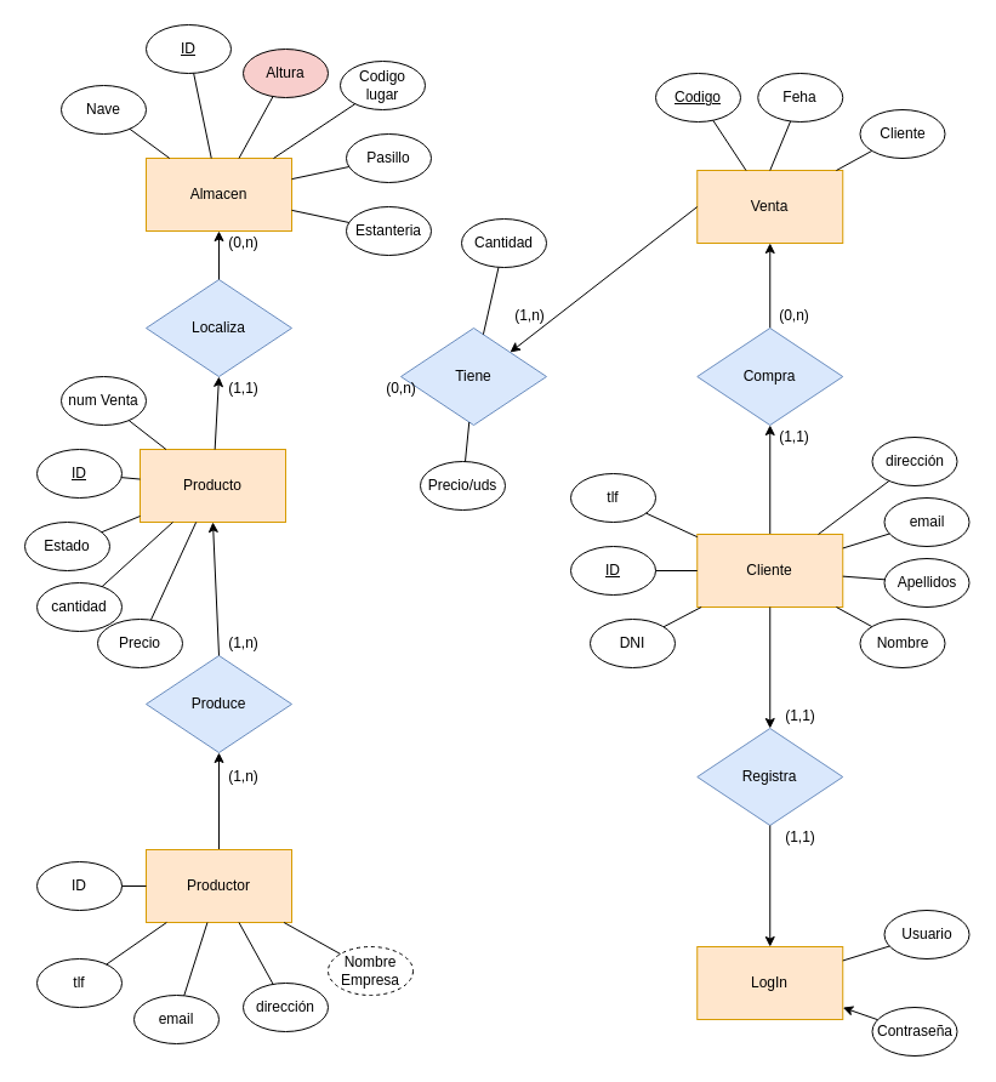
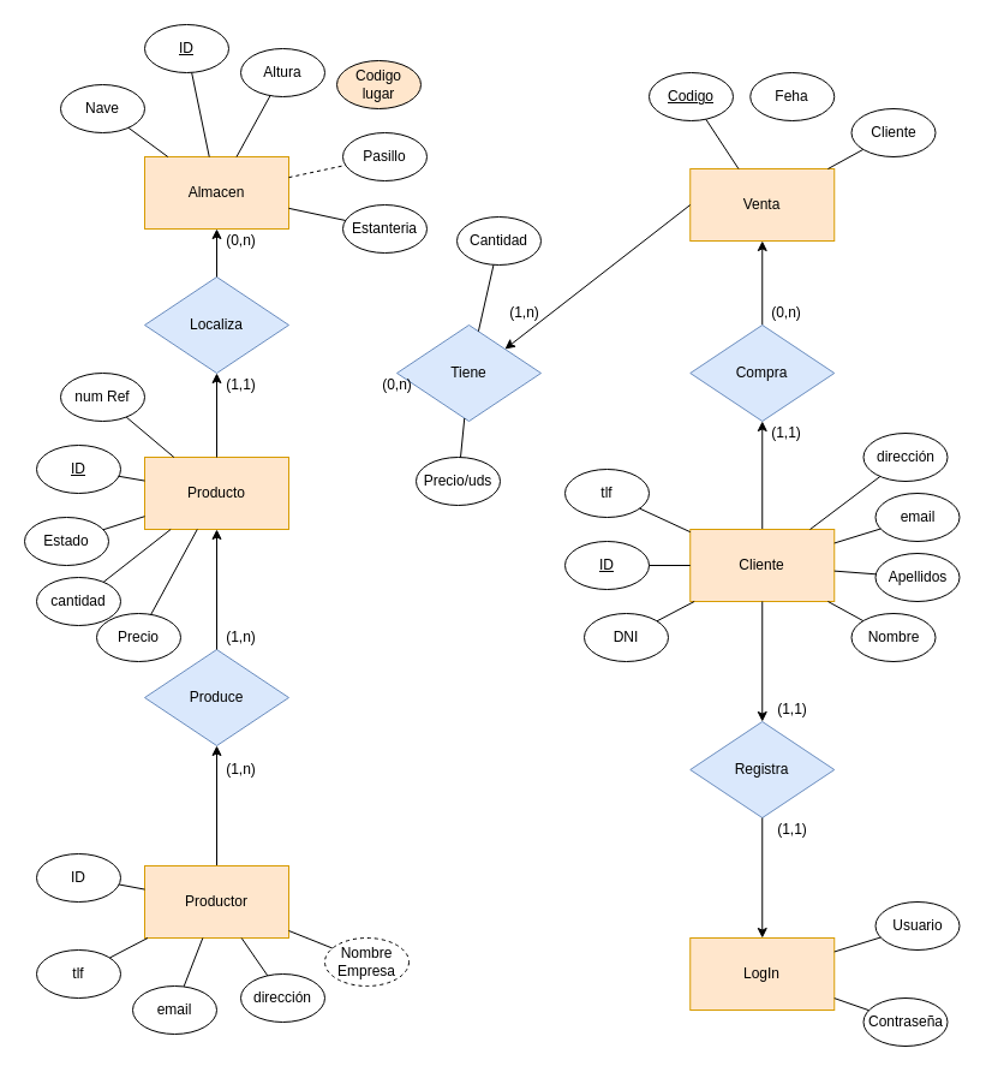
  <mxCell id="0" />
  <mxCell id="1" parent="0" />
- <mxCell id="2" value="Producto" style="rounded=0;whiteSpace=wrap;html=1;fillColor=#ffe6cc;strokeColor=#d79b00;" parent="1" vertex="1"><mxGeometry x="115" y="370" width="120" height="60" as="geometry" /></mxCell>
+ <mxCell id="2" value="Producto" style="rounded=0;whiteSpace=wrap;html=1;fillColor=#ffe6cc;strokeColor=#d79b00;" parent="1" vertex="1"><mxGeometry x="120" y="380" width="120" height="60" as="geometry" /></mxCell>
  <mxCell id="3" value="&lt;u&gt;ID&lt;/u&gt;" style="ellipse;whiteSpace=wrap;html=1;" parent="1" vertex="1"><mxGeometry x="30" y="370" width="70" height="40" as="geometry" /></mxCell>
- <mxCell id="4" value="num Venta" style="ellipse;whiteSpace=wrap;html=1;" parent="1" vertex="1"><mxGeometry x="50" y="310" width="70" height="40" as="geometry" /></mxCell>
+ <mxCell id="4" value="num Ref" style="ellipse;whiteSpace=wrap;html=1;" parent="1" vertex="1"><mxGeometry x="50" y="310" width="70" height="40" as="geometry" /></mxCell>
  <mxCell id="5" value="cantidad" style="ellipse;whiteSpace=wrap;html=1;" parent="1" vertex="1"><mxGeometry x="30" y="480" width="70" height="40" as="geometry" /></mxCell>
  <mxCell id="6" value="Estado" style="ellipse;whiteSpace=wrap;html=1;" parent="1" vertex="1"><mxGeometry y="430" width="70" height="40" as="geometry" x="20" /></mxCell>
  <mxCell id="7" value="" style="endArrow=none;html=1;rounded=0;" parent="1" source="2" target="3" edge="1"><mxGeometry width="50" height="50" relative="1" as="geometry"><mxPoint x="570" y="580" as="sourcePoint" /><mxPoint x="620" y="530" as="targetPoint" /></mxGeometry></mxCell>
  <mxCell id="8" value="" style="endArrow=none;html=1;rounded=0;" parent="1" source="2" target="5" edge="1"><mxGeometry width="50" height="50" relative="1" as="geometry"><mxPoint x="570" y="580" as="sourcePoint" /><mxPoint x="260" y="360" as="targetPoint" /></mxGeometry></mxCell>
  <mxCell id="9" value="" style="endArrow=none;html=1;rounded=0;" parent="1" source="2" target="4" edge="1"><mxGeometry width="50" height="50" relative="1" as="geometry"><mxPoint x="260" y="560" as="sourcePoint" /><mxPoint x="310" y="510" as="targetPoint" /></mxGeometry></mxCell>
  <mxCell id="10" value="" style="endArrow=none;html=1;rounded=0;" parent="1" source="2" target="6" edge="1"><mxGeometry width="50" height="50" relative="1" as="geometry"><mxPoint x="570" y="580" as="sourcePoint" /><mxPoint x="620" y="530" as="targetPoint" /></mxGeometry></mxCell>
  <mxCell id="11" value="Tiene" style="rhombus;whiteSpace=wrap;html=1;fillColor=#dae8fc;strokeColor=#6c8ebf;" parent="1" vertex="1"><mxGeometry x="330" y="270" width="120" height="80" as="geometry" /></mxCell>
  <mxCell id="12" style="edgeStyle=orthogonalEdgeStyle;rounded=0;orthogonalLoop=1;jettySize=auto;html=1;entryX=0.5;entryY=1;entryDx=0;entryDy=0;" parent="1" source="13" target="77" edge="1"><mxGeometry relative="1" as="geometry" /></mxCell>
  <mxCell id="13" value="Cliente" style="rounded=0;whiteSpace=wrap;html=1;fillColor=#ffe6cc;strokeColor=#d79b00;" parent="1" vertex="1"><mxGeometry x="574.25" y="440" width="120" height="60" as="geometry" /></mxCell>
  <mxCell id="14" value="&lt;u&gt;ID&lt;/u&gt;" style="ellipse;whiteSpace=wrap;html=1;" parent="1" vertex="1"><mxGeometry x="470" y="450" width="70" height="40" as="geometry" /></mxCell>
  <mxCell id="15" value="tlf" style="ellipse;whiteSpace=wrap;html=1;" parent="1" vertex="1"><mxGeometry x="470" y="390" width="70" height="40" as="geometry" /></mxCell>
  <mxCell id="16" value="dirección" style="ellipse;whiteSpace=wrap;html=1;" parent="1" vertex="1"><mxGeometry x="718.5" y="360" width="70" height="40" as="geometry" /></mxCell>
  <mxCell id="17" value="email" style="ellipse;whiteSpace=wrap;html=1;" parent="1" vertex="1"><mxGeometry x="728.5" y="410" width="70" height="40" as="geometry" /></mxCell>
  <mxCell id="18" value="Nombre" style="ellipse;whiteSpace=wrap;html=1;" parent="1" vertex="1"><mxGeometry x="708.5" y="510" width="70" height="40" as="geometry" /></mxCell>
  <mxCell id="19" value="Apellidos" style="ellipse;whiteSpace=wrap;html=1;" parent="1" vertex="1"><mxGeometry x="728.5" y="460" width="70" height="40" as="geometry" /></mxCell>
  <mxCell id="20" value="" style="endArrow=none;html=1;rounded=0;" parent="1" source="13" target="14" edge="1"><mxGeometry width="50" height="50" relative="1" as="geometry"><mxPoint x="588.5" y="620" as="sourcePoint" /><mxPoint x="638.5" y="570" as="targetPoint" /></mxGeometry></mxCell>
  <mxCell id="21" value="" style="endArrow=none;html=1;rounded=0;" parent="1" source="13" target="15" edge="1"><mxGeometry width="50" height="50" relative="1" as="geometry"><mxPoint x="648.5" y="430" as="sourcePoint" /><mxPoint x="698.5" y="380" as="targetPoint" /></mxGeometry></mxCell>
  <mxCell id="22" value="" style="endArrow=none;html=1;rounded=0;" parent="1" source="13" target="16" edge="1"><mxGeometry width="50" height="50" relative="1" as="geometry"><mxPoint x="488.5" y="700" as="sourcePoint" /><mxPoint x="538.5" y="650" as="targetPoint" /></mxGeometry></mxCell>
  <mxCell id="23" value="" style="endArrow=none;html=1;rounded=0;" parent="1" source="13" target="17" edge="1"><mxGeometry width="50" height="50" relative="1" as="geometry"><mxPoint x="588.5" y="620" as="sourcePoint" /><mxPoint x="638.5" y="570" as="targetPoint" /></mxGeometry></mxCell>
  <mxCell id="24" value="" style="endArrow=none;html=1;rounded=0;" parent="1" source="13" target="19" edge="1"><mxGeometry width="50" height="50" relative="1" as="geometry"><mxPoint x="588.5" y="620" as="sourcePoint" /><mxPoint x="638.5" y="570" as="targetPoint" /></mxGeometry></mxCell>
  <mxCell id="25" value="" style="endArrow=none;html=1;rounded=0;" parent="1" source="13" target="18" edge="1"><mxGeometry width="50" height="50" relative="1" as="geometry"><mxPoint x="708.5" y="484.8" as="sourcePoint" /><mxPoint x="738.838" y="487.227" as="targetPoint" /></mxGeometry></mxCell>
  <mxCell id="26" value="Produce" style="rhombus;whiteSpace=wrap;html=1;fillColor=#dae8fc;strokeColor=#6c8ebf;" parent="1" vertex="1"><mxGeometry x="120" y="540" width="120" height="80" as="geometry" /></mxCell>
  <mxCell id="27" value="" style="endArrow=classic;html=1;rounded=0;entryX=0.5;entryY=1;entryDx=0;entryDy=0;exitX=0.5;exitY=0;exitDx=0;exitDy=0;" parent="1" source="26" target="2" edge="1"><mxGeometry width="50" height="50" relative="1" as="geometry"><mxPoint x="340" y="420" as="sourcePoint" /><mxPoint x="250" y="420" as="targetPoint" /></mxGeometry></mxCell>
  <mxCell id="28" value="" style="endArrow=classic;html=1;rounded=0;entryX=0.5;entryY=1;entryDx=0;entryDy=0;exitX=0.5;exitY=0;exitDx=0;exitDy=0;" parent="1" source="29" target="26" edge="1"><mxGeometry width="50" height="50" relative="1" as="geometry"><mxPoint x="179.71" y="720" as="sourcePoint" /><mxPoint x="179.71" y="620" as="targetPoint" /></mxGeometry></mxCell>
- <mxCell id="29" value="Productor" style="rounded=0;whiteSpace=wrap;html=1;fillColor=#ffe6cc;strokeColor=#d79b00;" parent="1" vertex="1"><mxGeometry x="120" y="700" width="120" height="60" as="geometry" /></mxCell>
+ <mxCell id="29" value="Productor" style="rounded=0;whiteSpace=wrap;html=1;fillColor=#ffe6cc;strokeColor=#d79b00;" parent="1" vertex="1"><mxGeometry x="120" y="720" width="120" height="60" as="geometry" /></mxCell>
  <mxCell id="30" value="ID" style="ellipse;whiteSpace=wrap;html=1;" parent="1" vertex="1"><mxGeometry x="30" y="710" width="70" height="40" as="geometry" /></mxCell>
  <mxCell id="31" value="tlf" style="ellipse;whiteSpace=wrap;html=1;" parent="1" vertex="1"><mxGeometry x="30" y="790" width="70" height="40" as="geometry" /></mxCell>
  <mxCell id="32" value="email" style="ellipse;whiteSpace=wrap;html=1;" parent="1" vertex="1"><mxGeometry x="110" y="820" width="70" height="40" as="geometry" /></mxCell>
  <mxCell id="33" value="dirección" style="ellipse;whiteSpace=wrap;html=1;" parent="1" vertex="1"><mxGeometry x="200" y="810" width="70" height="40" as="geometry" /></mxCell>
  <mxCell id="34" value="Nombre Empresa" style="ellipse;whiteSpace=wrap;html=1;dashed=1;" parent="1" vertex="1"><mxGeometry x="270" y="780" width="70" height="40" as="geometry" /></mxCell>
  <mxCell id="35" value="" style="endArrow=none;html=1;rounded=0;" parent="1" source="30" target="29" edge="1"><mxGeometry width="50" height="50" relative="1" as="geometry"><mxPoint x="70" y="700" as="sourcePoint" /><mxPoint x="120" y="650" as="targetPoint" /></mxGeometry></mxCell>
  <mxCell id="36" value="" style="endArrow=none;html=1;rounded=0;" parent="1" source="33" target="29" edge="1"><mxGeometry width="50" height="50" relative="1" as="geometry"><mxPoint x="450" y="670" as="sourcePoint" /><mxPoint x="500" y="620" as="targetPoint" /></mxGeometry></mxCell>
  <mxCell id="37" value="" style="endArrow=none;html=1;rounded=0;" parent="1" source="29" target="32" edge="1"><mxGeometry width="50" height="50" relative="1" as="geometry"><mxPoint x="450" y="670" as="sourcePoint" /><mxPoint x="500" y="620" as="targetPoint" /></mxGeometry></mxCell>
  <mxCell id="38" value="" style="endArrow=none;html=1;rounded=0;" parent="1" source="29" target="31" edge="1"><mxGeometry width="50" height="50" relative="1" as="geometry"><mxPoint x="450" y="670" as="sourcePoint" /><mxPoint x="500" y="620" as="targetPoint" /></mxGeometry></mxCell>
  <mxCell id="39" value="" style="endArrow=none;html=1;rounded=0;" parent="1" source="34" target="29" edge="1"><mxGeometry width="50" height="50" relative="1" as="geometry"><mxPoint x="450" y="670" as="sourcePoint" /><mxPoint x="500" y="620" as="targetPoint" /></mxGeometry></mxCell>
  <mxCell id="40" value="(1,n)" style="text;html=1;align=center;verticalAlign=middle;resizable=0;points=[];autosize=1;strokeColor=none;fillColor=none;" parent="1" vertex="1"><mxGeometry x="180" y="520" width="40" height="20" as="geometry" /></mxCell>
  <mxCell id="41" value="(1,n)" style="text;html=1;align=center;verticalAlign=middle;resizable=0;points=[];autosize=1;strokeColor=none;fillColor=none;" parent="1" vertex="1"><mxGeometry x="180" y="630" width="40" height="20" as="geometry" /></mxCell>
  <mxCell id="42" value="Precio" style="ellipse;whiteSpace=wrap;html=1;" parent="1" vertex="1"><mxGeometry x="80" y="510" width="70" height="40" as="geometry" /></mxCell>
  <mxCell id="43" value="" style="endArrow=none;html=1;rounded=0;" parent="1" source="42" target="2" edge="1"><mxGeometry width="50" height="50" relative="1" as="geometry"><mxPoint x="450" y="500" as="sourcePoint" /><mxPoint x="500" y="450" as="targetPoint" /></mxGeometry></mxCell>
  <mxCell id="44" value="Almacen" style="rounded=0;whiteSpace=wrap;html=1;fillColor=#ffe6cc;strokeColor=#d79b00;" parent="1" vertex="1"><mxGeometry x="120" y="130" width="120" height="60" as="geometry" /></mxCell>
  <mxCell id="45" value="&lt;u&gt;ID&lt;/u&gt;" style="ellipse;whiteSpace=wrap;html=1;" parent="1" vertex="1"><mxGeometry x="120" y="20" width="70" height="40" as="geometry" /></mxCell>
  <mxCell id="46" value="Nave" style="ellipse;whiteSpace=wrap;html=1;" parent="1" vertex="1"><mxGeometry x="50" y="70" width="70" height="40" as="geometry" /></mxCell>
  <mxCell id="47" value="Pasillo" style="ellipse;whiteSpace=wrap;html=1;" parent="1" vertex="1"><mxGeometry x="285" width="70" height="40" as="geometry" y="110" /></mxCell>
  <mxCell id="48" value="Estanteria" style="ellipse;whiteSpace=wrap;html=1;" parent="1" vertex="1"><mxGeometry x="285" y="170" width="70" height="40" as="geometry" /></mxCell>
- <mxCell id="49" value="Altura" style="ellipse;whiteSpace=wrap;html=1;fillColor=#f8cecc;" parent="1" vertex="1"><mxGeometry x="200" y="40" width="70" height="40" as="geometry" /></mxCell>
- <mxCell id="50" value="Codigo lugar" style="ellipse;whiteSpace=wrap;html=1;" parent="1" vertex="1"><mxGeometry x="280" y="50" width="70" height="40" as="geometry" /></mxCell>
+ <mxCell id="49" value="Altura" style="ellipse;whiteSpace=wrap;html=1;" parent="1" vertex="1"><mxGeometry x="200" y="40" width="70" height="40" as="geometry" /></mxCell>
+ <mxCell id="50" value="Codigo lugar" style="ellipse;whiteSpace=wrap;html=1;fillColor=#ffe6cc;" parent="1" vertex="1"><mxGeometry x="280" y="50" width="70" height="40" as="geometry" /></mxCell>
  <mxCell id="51" value="" style="endArrow=none;html=1;rounded=0;" parent="1" source="44" target="45" edge="1"><mxGeometry width="50" height="50" relative="1" as="geometry"><mxPoint x="450" y="170" as="sourcePoint" /><mxPoint x="500" y="120" as="targetPoint" /></mxGeometry></mxCell>
  <mxCell id="52" value="" style="endArrow=none;html=1;rounded=0;" parent="1" source="44" target="49" edge="1"><mxGeometry width="50" height="50" relative="1" as="geometry"><mxPoint x="450" y="170" as="sourcePoint" /><mxPoint x="500" y="120" as="targetPoint" /></mxGeometry></mxCell>
- <mxCell id="53" value="" style="endArrow=none;html=1;rounded=0;" parent="1" source="44" target="50" edge="1"><mxGeometry width="50" height="50" relative="1" as="geometry"><mxPoint x="450" y="170" as="sourcePoint" /><mxPoint x="500" y="120" as="targetPoint" /></mxGeometry></mxCell>
- <mxCell id="54" value="" style="endArrow=none;html=1;rounded=0;" parent="1" source="44" target="47" edge="1"><mxGeometry width="50" height="50" relative="1" as="geometry"><mxPoint x="450" y="170" as="sourcePoint" /><mxPoint x="500" y="120" as="targetPoint" /></mxGeometry></mxCell>
+ <mxCell id="54" value="" style="endArrow=none;html=1;rounded=0;dashed=1;" parent="1" source="44" target="47" edge="1"><mxGeometry width="50" height="50" relative="1" as="geometry"><mxPoint x="450" y="170" as="sourcePoint" /><mxPoint x="500" y="120" as="targetPoint" /></mxGeometry></mxCell>
  <mxCell id="55" value="" style="endArrow=none;html=1;rounded=0;" parent="1" source="44" target="48" edge="1"><mxGeometry width="50" height="50" relative="1" as="geometry"><mxPoint x="450" y="170" as="sourcePoint" /><mxPoint x="500" y="120" as="targetPoint" /></mxGeometry></mxCell>
  <mxCell id="56" value="" style="endArrow=none;html=1;rounded=0;" parent="1" source="44" target="46" edge="1"><mxGeometry width="50" height="50" relative="1" as="geometry"><mxPoint x="450" y="170" as="sourcePoint" /><mxPoint x="500" y="120" as="targetPoint" /></mxGeometry></mxCell>
  <mxCell id="57" value="Localiza" style="rhombus;whiteSpace=wrap;html=1;fillColor=#dae8fc;strokeColor=#6c8ebf;" parent="1" vertex="1"><mxGeometry x="120" y="230" width="120" height="80" as="geometry" /></mxCell>
  <mxCell id="58" value="" style="endArrow=classic;html=1;rounded=0;entryX=0.5;entryY=1;entryDx=0;entryDy=0;" parent="1" source="2" target="57" edge="1"><mxGeometry width="50" height="50" relative="1" as="geometry"><mxPoint x="450" y="330" as="sourcePoint" /><mxPoint x="500" y="280" as="targetPoint" /></mxGeometry></mxCell>
  <mxCell id="59" value="" style="endArrow=classic;html=1;rounded=0;" parent="1" source="57" target="44" edge="1"><mxGeometry width="50" height="50" relative="1" as="geometry"><mxPoint x="450" y="330" as="sourcePoint" /><mxPoint x="500" y="280" as="targetPoint" /></mxGeometry></mxCell>
  <mxCell id="60" value="(1,1)" style="text;html=1;align=center;verticalAlign=middle;resizable=0;points=[];autosize=1;strokeColor=none;fillColor=none;" parent="1" vertex="1"><mxGeometry x="180" y="310" width="40" height="20" as="geometry" /></mxCell>
  <mxCell id="61" value="(0,n)" style="text;html=1;align=center;verticalAlign=middle;resizable=0;points=[];autosize=1;strokeColor=none;fillColor=none;" parent="1" vertex="1"><mxGeometry x="180" y="190" width="40" height="20" as="geometry" /></mxCell>
  <mxCell id="62" value="Registra" style="rhombus;whiteSpace=wrap;html=1;fillColor=#dae8fc;strokeColor=#6c8ebf;" parent="1" vertex="1"><mxGeometry x="574.25" y="600" width="120" height="80" as="geometry" /></mxCell>
  <mxCell id="63" value="LogIn" style="rounded=0;whiteSpace=wrap;html=1;fillColor=#ffe6cc;strokeColor=#d79b00;" parent="1" vertex="1"><mxGeometry x="574.25" y="780" width="120" height="60" as="geometry" /></mxCell>
  <mxCell id="64" value="" style="endArrow=classic;html=1;rounded=0;entryX=0.5;entryY=0;entryDx=0;entryDy=0;" parent="1" source="13" target="62" edge="1"><mxGeometry width="50" height="50" relative="1" as="geometry"><mxPoint x="578.5" y="720" as="sourcePoint" /><mxPoint x="628.5" y="670" as="targetPoint" /></mxGeometry></mxCell>
  <mxCell id="65" value="" style="endArrow=classic;html=1;rounded=0;exitX=0.5;exitY=1;exitDx=0;exitDy=0;" parent="1" source="62" target="63" edge="1"><mxGeometry width="50" height="50" relative="1" as="geometry"><mxPoint x="578.5" y="720" as="sourcePoint" /><mxPoint x="628.5" y="670" as="targetPoint" /></mxGeometry></mxCell>
  <mxCell id="66" value="Usuario" style="ellipse;whiteSpace=wrap;html=1;" parent="1" vertex="1"><mxGeometry x="728.5" y="750" width="70" height="40" as="geometry" /></mxCell>
  <mxCell id="67" value="Contraseña" style="ellipse;whiteSpace=wrap;html=1;" parent="1" vertex="1"><mxGeometry x="718.5" y="830" width="70" height="40" as="geometry" /></mxCell>
  <mxCell id="68" value="" style="endArrow=none;html=1;rounded=0;" parent="1" source="63" target="66" edge="1"><mxGeometry width="50" height="50" relative="1" as="geometry"><mxPoint x="578.5" y="720" as="sourcePoint" /><mxPoint x="628.5" y="670" as="targetPoint" /></mxGeometry></mxCell>
- <mxCell id="69" value="" style="endArrow=classic;html=1;rounded=0;" parent="1" source="67" target="63" edge="1"><mxGeometry width="50" height="50" relative="1" as="geometry"><mxPoint x="578.5" y="720" as="sourcePoint" /><mxPoint x="628.5" y="670" as="targetPoint" /></mxGeometry></mxCell>
+ <mxCell id="69" value="" style="endArrow=none;html=1;rounded=0;" parent="1" source="67" target="63" edge="1"><mxGeometry width="50" height="50" relative="1" as="geometry"><mxPoint x="578.5" y="720" as="sourcePoint" /><mxPoint x="628.5" y="670" as="targetPoint" /></mxGeometry></mxCell>
  <mxCell id="70" value="(1,1)" style="text;html=1;align=center;verticalAlign=middle;resizable=0;points=[];autosize=1;strokeColor=none;fillColor=none;" parent="1" vertex="1"><mxGeometry x="638.5" y="580" width="40" height="20" as="geometry" /></mxCell>
  <mxCell id="71" value="(1,1)" style="text;html=1;align=center;verticalAlign=middle;resizable=0;points=[];autosize=1;strokeColor=none;fillColor=none;" parent="1" vertex="1"><mxGeometry x="638.5" y="680" width="40" height="20" as="geometry" /></mxCell>
  <mxCell id="72" value="DNI" style="ellipse;whiteSpace=wrap;html=1;" parent="1" vertex="1"><mxGeometry x="486" y="510" width="70" height="40" as="geometry" /></mxCell>
  <mxCell id="73" value="" style="endArrow=none;html=1;rounded=0;" parent="1" source="72" target="13" edge="1"><mxGeometry width="50" height="50" relative="1" as="geometry"><mxPoint x="558.5" y="490" as="sourcePoint" /><mxPoint x="608.5" y="440" as="targetPoint" /></mxGeometry></mxCell>
  <mxCell id="74" value="Venta" style="rounded=0;whiteSpace=wrap;html=1;fillColor=#ffe6cc;strokeColor=#d79b00;" parent="1" vertex="1"><mxGeometry x="574.25" y="140" width="120" height="60" as="geometry" /></mxCell>
  <mxCell id="75" value="" style="endArrow=classic;html=1;rounded=0;entryX=1;entryY=0;entryDx=0;entryDy=0;exitX=0;exitY=0.5;exitDx=0;exitDy=0;" parent="1" source="74" target="11" edge="1"><mxGeometry width="50" height="50" relative="1" as="geometry"><mxPoint x="524.25" y="380" as="sourcePoint" /><mxPoint x="454.25" y="130" as="targetPoint" /></mxGeometry></mxCell>
  <mxCell id="76" style="edgeStyle=orthogonalEdgeStyle;rounded=0;orthogonalLoop=1;jettySize=auto;html=1;" parent="1" source="77" target="74" edge="1"><mxGeometry relative="1" as="geometry" /></mxCell>
  <mxCell id="77" value="Compra" style="rhombus;whiteSpace=wrap;html=1;fillColor=#dae8fc;strokeColor=#6c8ebf;" parent="1" vertex="1"><mxGeometry x="574.25" y="270" width="120" height="80" as="geometry" /></mxCell>
  <mxCell id="78" value="(1,1)" style="text;html=1;align=center;verticalAlign=middle;resizable=0;points=[];autosize=1;strokeColor=none;fillColor=none;" parent="1" vertex="1"><mxGeometry x="634.25" y="350" width="40" height="20" as="geometry" /></mxCell>
  <mxCell id="79" value="(0,n)" style="text;html=1;align=center;verticalAlign=middle;resizable=0;points=[];autosize=1;strokeColor=none;fillColor=none;" parent="1" vertex="1"><mxGeometry x="634.25" y="250" width="40" height="20" as="geometry" /></mxCell>
  <mxCell id="80" value="(1,n)" style="text;html=1;align=center;verticalAlign=middle;resizable=0;points=[];autosize=1;strokeColor=none;fillColor=none;" parent="1" vertex="1"><mxGeometry x="416" y="250" width="40" height="20" as="geometry" /></mxCell>
  <mxCell id="81" value="(0,n)" style="text;html=1;align=center;verticalAlign=middle;resizable=0;points=[];autosize=1;strokeColor=none;fillColor=none;" parent="1" vertex="1"><mxGeometry x="310" y="310" width="40" height="20" as="geometry" /></mxCell>
  <mxCell id="82" value="Precio/uds" style="ellipse;whiteSpace=wrap;html=1;" parent="1" vertex="1"><mxGeometry x="346" y="380" width="70" height="40" as="geometry" /></mxCell>
  <mxCell id="83" value="Cantidad" style="ellipse;whiteSpace=wrap;html=1;" parent="1" vertex="1"><mxGeometry x="380" y="180" width="70" height="40" as="geometry" /></mxCell>
  <mxCell id="84" value="" style="endArrow=none;html=1;rounded=0;" parent="1" source="11" target="82" edge="1"><mxGeometry width="50" height="50" relative="1" as="geometry"><mxPoint x="560" y="580" as="sourcePoint" /><mxPoint x="610" y="530" as="targetPoint" /></mxGeometry></mxCell>
  <mxCell id="85" value="" style="endArrow=none;html=1;rounded=0;" parent="1" source="11" target="83" edge="1"><mxGeometry width="50" height="50" relative="1" as="geometry"><mxPoint x="560" y="580" as="sourcePoint" /><mxPoint x="610" y="530" as="targetPoint" /></mxGeometry></mxCell>
  <mxCell id="86" value="&lt;u&gt;Codigo&lt;/u&gt;" style="ellipse;whiteSpace=wrap;html=1;" parent="1" vertex="1"><mxGeometry x="540" y="60" width="70" height="40" as="geometry" /></mxCell>
  <mxCell id="87" value="Feha" style="ellipse;whiteSpace=wrap;html=1;" parent="1" vertex="1"><mxGeometry x="624.25" y="60" width="70" height="40" as="geometry" /></mxCell>
  <mxCell id="88" value="Cliente" style="ellipse;whiteSpace=wrap;html=1;" parent="1" vertex="1"><mxGeometry x="708.5" y="90" width="70" height="40" as="geometry" /></mxCell>
  <mxCell id="89" value="" style="endArrow=none;html=1;rounded=0;" parent="1" source="74" target="86" edge="1"><mxGeometry width="50" height="50" relative="1" as="geometry"><mxPoint x="560" y="580" as="sourcePoint" /><mxPoint x="610" y="530" as="targetPoint" /></mxGeometry></mxCell>
  <mxCell id="90" value="" style="endArrow=none;html=1;rounded=0;" parent="1" source="74" target="88" edge="1"><mxGeometry width="50" height="50" relative="1" as="geometry"><mxPoint x="560" y="580" as="sourcePoint" /><mxPoint x="610" y="530" as="targetPoint" /></mxGeometry></mxCell>
- <mxCell id="91" value="" style="endArrow=none;html=1;rounded=0;exitX=0.5;exitY=0;exitDx=0;exitDy=0;" parent="1" source="74" target="87" edge="1"><mxGeometry width="50" height="50" relative="1" as="geometry"><mxPoint x="640" y="170" as="sourcePoint" /><mxPoint x="659" y="80" as="targetPoint" /></mxGeometry></mxCell>
